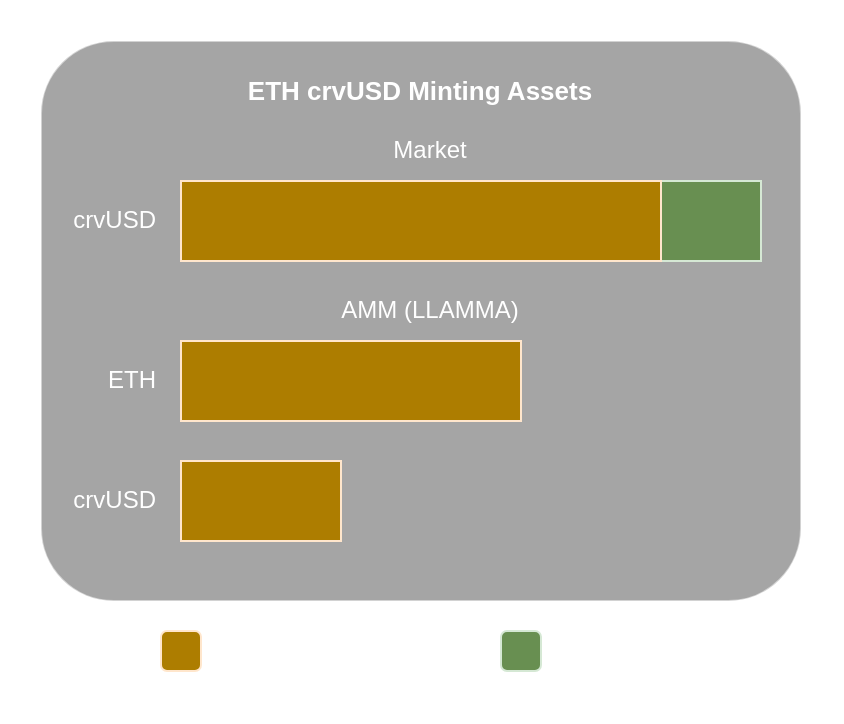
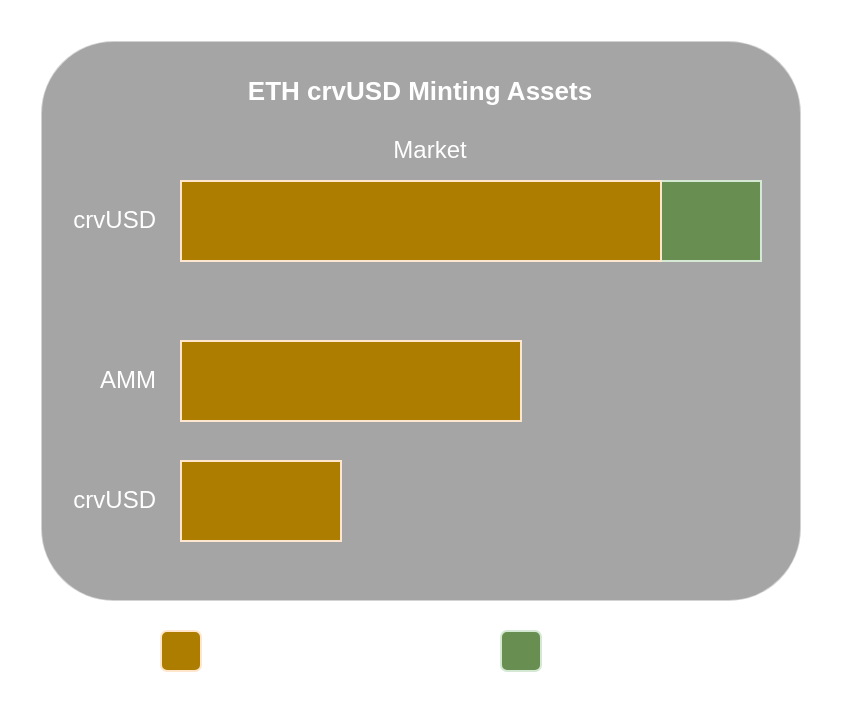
  <mxCell id="0" />
  <mxCell id="1" parent="0" />
  <mxCell id="2" value="" style="rounded=1;whiteSpace=wrap;html=1;fillColor=#AD7D00;strokeColor=#FFE6CC;" parent="1" vertex="1"><mxGeometry x="80" y="315" width="20" height="20" as="geometry" /></mxCell>
  <mxCell id="3" value="" style="rounded=1;whiteSpace=wrap;html=1;fillColor=#688F51;strokeColor=#D5E8D4;" parent="1" vertex="1"><mxGeometry x="250" y="315" width="20" height="20" as="geometry" /></mxCell>
  <mxCell id="4" value="User Debt" style="text;html=1;strokeColor=none;fillColor=none;align=left;verticalAlign=middle;whiteSpace=wrap;rounded=0;fontColor=#FFFFFF;" parent="1" vertex="1"><mxGeometry x="110" y="310" width="80" height="30" as="geometry" /></mxCell>
  <mxCell id="5" value="" style="rounded=1;whiteSpace=wrap;html=1;arcSize=13;opacity=50;fillColor=#4D4D4D;strokeColor=#FFFFFF;" parent="1" vertex="1"><mxGeometry x="20" y="20" width="380" height="280" as="geometry" /></mxCell>
  <mxCell id="6" value="" style="rounded=0;whiteSpace=wrap;html=1;fillColor=#688F51;strokeColor=#D5E8D4;" parent="1" vertex="1"><mxGeometry x="330" y="90" width="50" height="40" as="geometry" /></mxCell>
  <mxCell id="7" value="ETH crvUSD Minting Assets" style="text;html=1;strokeColor=none;fillColor=none;align=center;verticalAlign=middle;whiteSpace=wrap;rounded=0;fontSize=13;fontStyle=1;fontColor=#FFFFFF;" parent="1" vertex="1"><mxGeometry x="20" y="20" width="380" height="50" as="geometry" /></mxCell>
  <mxCell id="8" value="" style="rounded=0;whiteSpace=wrap;html=1;fillColor=#AD7D00;strokeColor=#FFE6CC;" parent="1" vertex="1"><mxGeometry x="90" y="90" width="240" height="40" as="geometry" /></mxCell>
  <mxCell id="9" value="crvUSD" style="text;html=1;strokeColor=none;fillColor=none;align=right;verticalAlign=middle;whiteSpace=wrap;rounded=0;fontColor=#FFFFFF;" parent="1" vertex="1"><mxGeometry x="30" y="90" width="50" height="40" as="geometry" /></mxCell>
  <mxCell id="10" value="Market" style="text;html=1;strokeColor=none;fillColor=none;align=center;verticalAlign=middle;whiteSpace=wrap;rounded=0;fontColor=#FFFFFF;" parent="1" vertex="1"><mxGeometry x="30" y="60" width="370" height="30" as="geometry" /></mxCell>
- <mxCell id="11" value="AMM (LLAMMA)" style="text;html=1;strokeColor=none;fillColor=none;align=center;verticalAlign=middle;whiteSpace=wrap;rounded=0;fontColor=#FFFFFF;" parent="1" vertex="1"><mxGeometry x="30" y="140" width="370" height="30" as="geometry" /></mxCell>
  <mxCell id="12" value="" style="rounded=0;whiteSpace=wrap;html=1;fillColor=#ffe6cc;strokeColor=#d79b00;" parent="1" vertex="1"><mxGeometry x="170" y="230" height="40" as="geometry" /></mxCell>
  <mxCell id="13" value="" style="rounded=0;whiteSpace=wrap;html=1;fillColor=#AD7D00;strokeColor=#FFE6CC;" parent="1" vertex="1"><mxGeometry x="90" y="230" width="80" height="40" as="geometry" /></mxCell>
  <mxCell id="14" value="crvUSD" style="text;html=1;strokeColor=none;fillColor=none;align=right;verticalAlign=middle;whiteSpace=wrap;rounded=0;fontColor=#FFFFFF;" parent="1" vertex="1"><mxGeometry x="30" y="230" width="50" height="40" as="geometry" /></mxCell>
  <mxCell id="15" value="" style="rounded=0;whiteSpace=wrap;html=1;fillColor=#ffe6cc;strokeColor=#d79b00;" parent="1" vertex="1"><mxGeometry x="260" y="170" height="40" as="geometry" /></mxCell>
  <mxCell id="16" value="" style="rounded=0;whiteSpace=wrap;html=1;fillColor=#AD7D00;strokeColor=#FFE6CC;" parent="1" vertex="1"><mxGeometry x="90" y="170" width="170" height="40" as="geometry" /></mxCell>
- <mxCell id="17" value="ETH" style="text;html=1;strokeColor=none;fillColor=none;align=right;verticalAlign=middle;whiteSpace=wrap;rounded=0;fontColor=#FFFFFF;" parent="1" vertex="1"><mxGeometry x="30" y="170" width="50" height="40" as="geometry" /></mxCell>
+ <mxCell id="17" value="AMM" style="text;html=1;strokeColor=none;fillColor=none;align=right;verticalAlign=middle;whiteSpace=wrap;rounded=0;fontColor=#FFFFFF;" parent="1" vertex="1"><mxGeometry x="30" y="170" width="50" height="40" as="geometry" /></mxCell>
